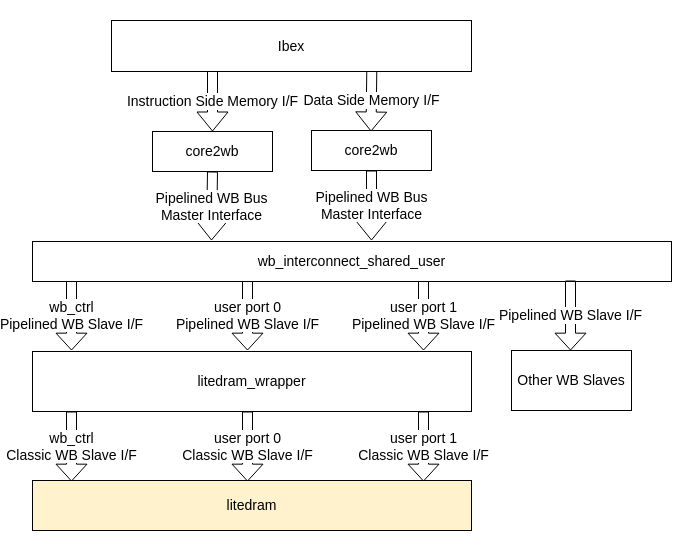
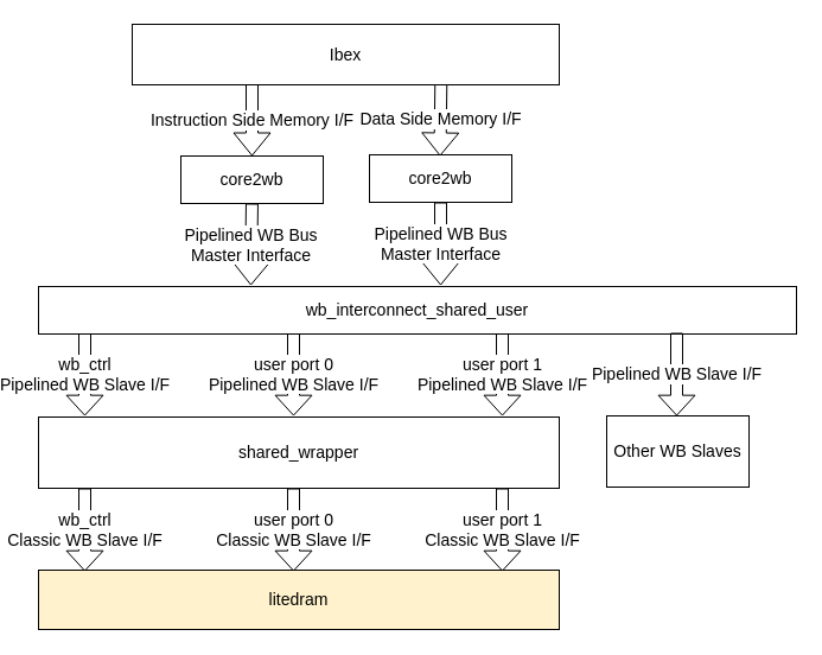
  <mxCell id="0" />
  <mxCell id="1" parent="0" />
  <mxCell id="2" value="Instruction Side Memory I/F" style="shape=flexArrow;endArrow=classic;html=1;rounded=0;entryX=0.5;entryY=0;entryDx=0;entryDy=0;fontSize=14;" edge="1" parent="1" target="14"><mxGeometry width="50" height="50" relative="1" as="geometry"><mxPoint x="200" y="70" as="sourcePoint" /><mxPoint x="109" y="90" as="targetPoint" /></mxGeometry></mxCell>
  <mxCell id="3" value="Data Side Memory I/F" style="shape=flexArrow;endArrow=classic;html=1;rounded=0;entryX=0.5;entryY=0;entryDx=0;entryDy=0;exitX=0.723;exitY=0.99;exitDx=0;exitDy=0;exitPerimeter=0;fontSize=14;" edge="1" parent="1" source="12"><mxGeometry width="50" height="50" relative="1" as="geometry"><mxPoint x="359" y="80" as="sourcePoint" /><mxPoint x="358.5" y="131" as="targetPoint" /></mxGeometry></mxCell>
  <mxCell id="4" value="Pipelined WB Bus &lt;br style=&quot;font-size: 14px;&quot;&gt;Master Interface" style="shape=flexArrow;endArrow=classic;html=1;rounded=0;exitX=0.5;exitY=1;exitDx=0;exitDy=0;fontSize=14;" edge="1" parent="1" source="14"><mxGeometry width="50" height="50" relative="1" as="geometry"><mxPoint x="199" y="330" as="sourcePoint" /><mxPoint x="199" y="240" as="targetPoint" /></mxGeometry></mxCell>
  <mxCell id="5" value="Pipelined WB Bus &lt;br style=&quot;font-size: 14px;&quot;&gt;Master Interface" style="shape=flexArrow;endArrow=classic;html=1;rounded=0;exitX=0.5;exitY=1;exitDx=0;exitDy=0;fontSize=14;" edge="1" parent="1" source="13"><mxGeometry width="50" height="50" relative="1" as="geometry"><mxPoint x="210" y="181" as="sourcePoint" /><mxPoint x="359" y="240" as="targetPoint" /></mxGeometry></mxCell>
- <mxCell id="6" value="litedram_wrapper" style="rounded=0;whiteSpace=wrap;html=1;fontSize=14;" vertex="1" parent="1"><mxGeometry x="20" y="351" width="439" height="60" as="geometry" /></mxCell>
+ <mxCell id="6" value="shared_wrapper" style="rounded=0;whiteSpace=wrap;html=1;fontSize=14;" vertex="1" parent="1"><mxGeometry x="20" y="351" width="439" height="60" as="geometry" /></mxCell>
  <mxCell id="7" value="litedram" style="rounded=0;whiteSpace=wrap;html=1;fontSize=14;fillColor=#fff2cc;" vertex="1" parent="1"><mxGeometry x="20" y="480" width="439" height="50" as="geometry" /></mxCell>
  <mxCell id="8" value="wb_ctrl&lt;br style=&quot;font-size: 14px;&quot;&gt;Pipelined WB Slave I/F" style="shape=flexArrow;endArrow=classic;html=1;rounded=0;width=10;endSize=5.28;fontSize=14;" edge="1" parent="1"><mxGeometry width="50" height="50" relative="1" as="geometry"><mxPoint x="59" y="280" as="sourcePoint" /><mxPoint x="59" y="350" as="targetPoint" /></mxGeometry></mxCell>
  <mxCell id="9" value="user port 0&lt;br style=&quot;font-size: 14px;&quot;&gt;Pipelined WB Slave I/F" style="shape=flexArrow;endArrow=classic;html=1;rounded=0;width=10;endSize=5.28;fontSize=14;" edge="1" parent="1"><mxGeometry width="50" height="50" relative="1" as="geometry"><mxPoint x="235" y="280" as="sourcePoint" /><mxPoint x="235" y="350" as="targetPoint" /></mxGeometry></mxCell>
  <mxCell id="10" value="user port 1&lt;br style=&quot;font-size: 14px;&quot;&gt;Pipelined WB Slave I/F" style="shape=flexArrow;endArrow=classic;html=1;rounded=0;width=10;endSize=5.28;fontSize=14;" edge="1" parent="1"><mxGeometry width="50" height="50" relative="1" as="geometry"><mxPoint x="411" y="280" as="sourcePoint" /><mxPoint x="411" y="350" as="targetPoint" /></mxGeometry></mxCell>
  <mxCell id="11" value="wb_interconnect_shared_user" style="rounded=0;whiteSpace=wrap;html=1;fontSize=14;" vertex="1" parent="1"><mxGeometry x="20" y="241" width="639" height="40" as="geometry" /></mxCell>
  <mxCell id="12" value="Ibex" style="rounded=0;whiteSpace=wrap;html=1;fontSize=14;" vertex="1" parent="1"><mxGeometry x="99" y="20" width="360" height="51" as="geometry" /></mxCell>
  <mxCell id="13" value="core2wb" style="rounded=0;whiteSpace=wrap;html=1;fontSize=14;" vertex="1" parent="1"><mxGeometry x="299" y="130" width="120" height="40" as="geometry" /></mxCell>
  <mxCell id="14" value="core2wb" style="rounded=0;whiteSpace=wrap;html=1;fontSize=14;" vertex="1" parent="1"><mxGeometry x="140" y="131" width="120" height="40" as="geometry" /></mxCell>
  <mxCell id="15" value="wb_ctrl&lt;br style=&quot;font-size: 14px;&quot;&gt;Classic WB Slave I/F" style="shape=flexArrow;endArrow=classic;html=1;rounded=0;width=10;endSize=5.28;fontSize=14;" edge="1" parent="1"><mxGeometry width="50" height="50" relative="1" as="geometry"><mxPoint x="59" y="411" as="sourcePoint" /><mxPoint x="59" y="481" as="targetPoint" /></mxGeometry></mxCell>
  <mxCell id="16" value="user port 0&lt;br style=&quot;font-size: 14px;&quot;&gt;Classic WB Slave I/F" style="shape=flexArrow;endArrow=classic;html=1;rounded=0;width=10;endSize=5.28;fontSize=14;" edge="1" parent="1"><mxGeometry width="50" height="50" relative="1" as="geometry"><mxPoint x="235" y="411" as="sourcePoint" /><mxPoint x="235" y="481" as="targetPoint" /></mxGeometry></mxCell>
  <mxCell id="17" value="user port 1&lt;br style=&quot;font-size: 14px;&quot;&gt;Classic WB Slave I/F" style="shape=flexArrow;endArrow=classic;html=1;rounded=0;width=10;endSize=5.28;fontSize=14;" edge="1" parent="1"><mxGeometry width="50" height="50" relative="1" as="geometry"><mxPoint x="411" y="411" as="sourcePoint" /><mxPoint x="411" y="481" as="targetPoint" /></mxGeometry></mxCell>
  <mxCell id="18" value="Other WB Slaves" style="rounded=0;whiteSpace=wrap;html=1;fontSize=14;" vertex="1" parent="1"><mxGeometry x="499" y="350" width="120" height="60" as="geometry" /></mxCell>
  <mxCell id="19" value="Pipelined WB Slave I/F" style="shape=flexArrow;endArrow=classic;html=1;rounded=0;width=10;endSize=5.28;fontSize=14;" edge="1" parent="1"><mxGeometry width="50" height="50" relative="1" as="geometry"><mxPoint x="558" y="280" as="sourcePoint" /><mxPoint x="558" y="350" as="targetPoint" /></mxGeometry></mxCell>
